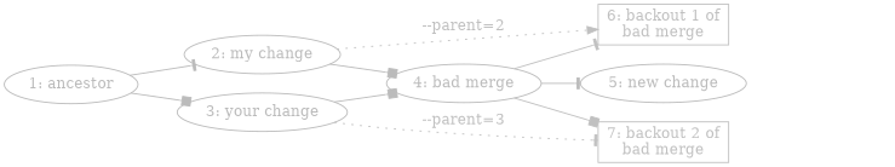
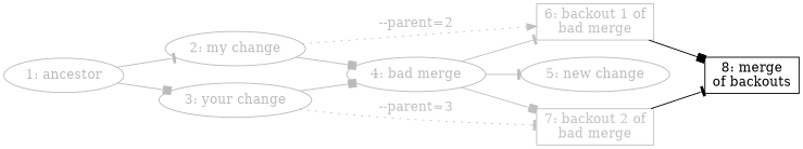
  digraph {
    rankdir=LR
    node [color="#bbbbbb" fontcolor="#bbbbbb"]
    edge [color="#bbbbbb" arrowhead=tee]
    n1 [label="1: ancestor"]
    n2 [label="2: my change"]
    n3 [label="3: your change"]
    n4 [label="4: bad merge"]
    n5 [color=grey fontcolor=grey label="6: backout 1 of\nbad merge" shape=box]
    n6 [color=grey fontcolor=grey label="7: backout 2 of\nbad merge" shape=box]
    n7 [label="5: new change"]
+   n8 [label="8: merge\nof backouts" shape=box color="" fontcolor=""]
    n1 -> n2
    n1 -> n3 [arrowhead=box]
    n2 -> n4 [arrowhead=box]
    n2 -> n5 [color=grey fontcolor=grey label="--parent=2" style=dotted arrowhead=normal]
    n3 -> n4 [arrowhead=box]
    n3 -> n6 [color=grey fontcolor=grey label="--parent=3" style=dotted]
    n4 -> n5 [color=grey]
    n4 -> n6 [color=grey arrowhead=box]
    n4 -> n7
+   n5 -> n8 [arrowhead=box color=""]
+   n6 -> n8 [color=""]
  }
